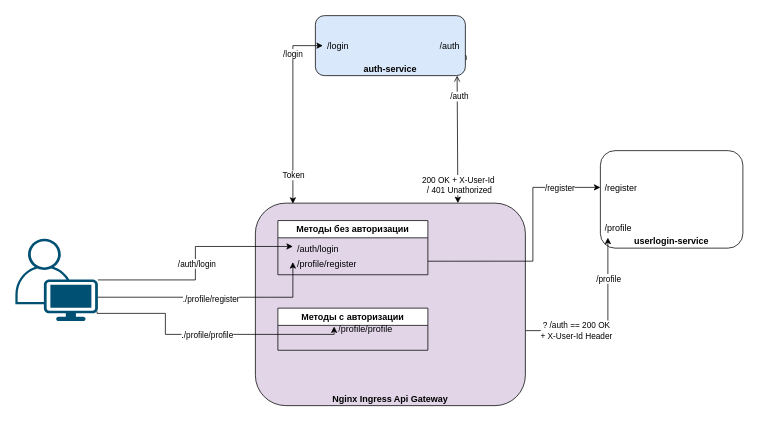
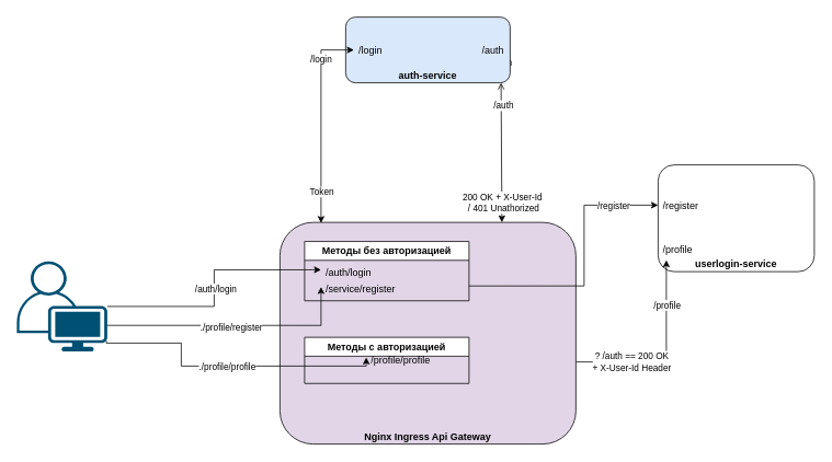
  <mxCell id="0" style=";html=1;" />
  <mxCell id="1" style=";html=1;" parent="0" />
  <mxCell id="2" value="" style="points=[[0,0.65,0,0,0],[0,0.795,0,0,0],[0.35,0,0,0,0],[0.67,1,0,0,0],[0.98,0.51,0,0,0],[0.99,0.88,0,0,0],[1,0.71,0,0,0]];verticalLabelPosition=bottom;sketch=0;html=1;verticalAlign=top;aspect=fixed;align=center;pointerEvents=1;shape=mxgraph.cisco19.user;fillColor=#005073;strokeColor=none;" vertex="1" parent="1"><mxGeometry x="20" y="317.35" width="110" height="110" as="geometry" /></mxCell>
  <mxCell id="3" style="rounded=0;orthogonalLoop=1;jettySize=auto;html=1;exitX=0.75;exitY=0;exitDx=0;exitDy=0;entryX=0.945;entryY=1;entryDx=0;entryDy=0;entryPerimeter=0;startArrow=classic;startFill=1;endArrow=open;" edge="1" parent="1" source="23" target="16"><mxGeometry relative="1" as="geometry"><mxPoint x="620" y="250" as="sourcePoint" /><mxPoint x="730" y="10" as="targetPoint" /></mxGeometry></mxCell>
  <mxCell id="4" value="/auth" style="edgeLabel;html=1;align=center;verticalAlign=middle;resizable=0;points=[];" vertex="1" connectable="0" parent="3"><mxGeometry x="-0.278" y="-1" relative="1" as="geometry"><mxPoint y="94" as="offset" /></mxGeometry></mxCell>
  <mxCell id="5" value="/auth" style="edgeLabel;html=1;align=center;verticalAlign=middle;resizable=0;points=[];" vertex="1" connectable="0" parent="3"><mxGeometry x="-0.323" y="-2" relative="1" as="geometry"><mxPoint x="-2" y="-136" as="offset" /></mxGeometry></mxCell>
  <mxCell id="6" value="200 OK + X-User-Id&amp;nbsp;&lt;div&gt;/ 401 Unathorized&lt;/div&gt;" style="edgeLabel;html=1;align=center;verticalAlign=middle;resizable=0;points=[];" vertex="1" connectable="0" parent="3"><mxGeometry x="-0.721" y="-2" relative="1" as="geometry"><mxPoint as="offset" /></mxGeometry></mxCell>
  <mxCell id="7" value="/auth" style="edgeLabel;html=1;align=center;verticalAlign=middle;resizable=0;points=[];" vertex="1" connectable="0" parent="3"><mxGeometry x="0.67" y="-2" relative="1" as="geometry"><mxPoint as="offset" /></mxGeometry></mxCell>
  <mxCell id="8" value="" style="group" vertex="1" connectable="0" parent="1"><mxGeometry x="800" y="200" width="190" height="130" as="geometry" /></mxCell>
  <mxCell id="9" value="&lt;b&gt;user&lt;span style=&quot;background-color: transparent; color: light-dark(rgb(0, 0, 0), rgb(255, 255, 255));&quot;&gt;login-service&lt;/span&gt;&lt;/b&gt;" style="rounded=1;whiteSpace=wrap;html=1;verticalAlign=bottom;" vertex="1" parent="8"><mxGeometry width="190" height="130" as="geometry" /></mxCell>
  <mxCell id="10" value="/register" style="text;strokeColor=none;fillColor=none;align=left;verticalAlign=top;spacingLeft=4;spacingRight=4;overflow=hidden;rotatable=0;points=[[0,0.5],[1,0.5]];portConstraint=eastwest;whiteSpace=wrap;html=1;" vertex="1" parent="8"><mxGeometry y="36" width="100" height="26" as="geometry" /></mxCell>
  <mxCell id="11" value="/profile" style="text;strokeColor=none;fillColor=none;align=left;verticalAlign=top;spacingLeft=4;spacingRight=4;overflow=hidden;rotatable=0;points=[[0,0.5],[1,0.5]];portConstraint=eastwest;whiteSpace=wrap;html=1;" vertex="1" parent="8"><mxGeometry y="90" width="100" height="26" as="geometry" /></mxCell>
  <mxCell id="12" style="edgeStyle=orthogonalEdgeStyle;rounded=0;orthogonalLoop=1;jettySize=auto;html=1;" edge="1" parent="1" source="23" target="11"><mxGeometry relative="1" as="geometry"><mxPoint x="790" y="240" as="targetPoint" /><Array as="points"><mxPoint x="810" y="440" /></Array></mxGeometry></mxCell>
  <mxCell id="13" value="/profile" style="edgeLabel;html=1;align=center;verticalAlign=middle;resizable=0;points=[];" vertex="1" connectable="0" parent="12"><mxGeometry x="0.041" y="-5" relative="1" as="geometry"><mxPoint x="-5" y="-58" as="offset" /></mxGeometry></mxCell>
  <mxCell id="14" value="? /auth == 200 OK&lt;div&gt;+ X-User-Id Header&lt;/div&gt;" style="edgeLabel;html=1;align=center;verticalAlign=middle;resizable=0;points=[];" vertex="1" connectable="0" parent="12"><mxGeometry x="-0.833" y="1" relative="1" as="geometry"><mxPoint x="47" as="offset" /></mxGeometry></mxCell>
  <mxCell id="15" value="" style="group" vertex="1" connectable="0" parent="1"><mxGeometry x="420" y="20" width="200" height="80" as="geometry" /></mxCell>
  <mxCell id="16" value="&lt;b&gt;auth-service&lt;/b&gt;" style="rounded=1;whiteSpace=wrap;html=1;movable=1;resizable=1;rotatable=1;deletable=1;editable=1;locked=0;connectable=1;verticalAlign=bottom;fillColor=#dae8fc;" vertex="1" parent="15"><mxGeometry width="200" height="80" as="geometry" /></mxCell>
  <mxCell id="17" value="/auth" style="text;strokeColor=none;fillColor=none;align=left;verticalAlign=top;spacingLeft=4;spacingRight=4;overflow=hidden;rotatable=0;points=[[0,0.5],[1,0.5]];portConstraint=eastwest;whiteSpace=wrap;html=1;" vertex="1" parent="15"><mxGeometry x="160" y="27" width="40" height="26" as="geometry" /></mxCell>
  <mxCell id="18" value="/login" style="text;strokeColor=none;fillColor=none;align=left;verticalAlign=top;spacingLeft=4;spacingRight=4;overflow=hidden;rotatable=0;points=[[0,0.5],[1,0.5]];portConstraint=eastwest;whiteSpace=wrap;html=1;" vertex="1" parent="15"><mxGeometry x="10" y="27" width="100" height="26" as="geometry" /></mxCell>
  <mxCell id="19" style="edgeStyle=orthogonalEdgeStyle;rounded=0;orthogonalLoop=1;jettySize=auto;html=1;exitX=1;exitY=0.5;exitDx=0;exitDy=0;" edge="1" parent="15" source="17" target="17"><mxGeometry relative="1" as="geometry" /></mxCell>
  <mxCell id="20" style="edgeStyle=orthogonalEdgeStyle;rounded=0;orthogonalLoop=1;jettySize=auto;html=1;exitX=0;exitY=0.5;exitDx=0;exitDy=0;entryX=0.139;entryY=0.003;entryDx=0;entryDy=0;strokeColor=default;startArrow=classic;startFill=1;entryPerimeter=0;" edge="1" parent="1" source="18" target="23"><mxGeometry relative="1" as="geometry"><mxPoint x="290" y="-20" as="targetPoint" /><mxPoint x="360" y="10" as="sourcePoint" /><Array as="points"><mxPoint x="390" y="60" /></Array></mxGeometry></mxCell>
  <mxCell id="21" value="Token" style="edgeLabel;html=1;align=center;verticalAlign=middle;resizable=0;points=[];" vertex="1" connectable="0" parent="20"><mxGeometry x="0.247" y="2" relative="1" as="geometry"><mxPoint x="-2" y="57" as="offset" /></mxGeometry></mxCell>
  <mxCell id="22" value="/login" style="edgeLabel;html=1;align=center;verticalAlign=middle;resizable=0;points=[];" vertex="1" connectable="0" parent="20"><mxGeometry x="-0.667" y="-1" relative="1" as="geometry"><mxPoint y="8" as="offset" /></mxGeometry></mxCell>
  <mxCell id="23" value="&lt;b&gt;Nginx Ingress Api Gateway&lt;/b&gt;" style="rounded=1;whiteSpace=wrap;html=1;verticalAlign=bottom;fillColor=#e1d5e7;" vertex="1" parent="1"><mxGeometry x="340" y="270" width="360" height="270.0" as="geometry" /></mxCell>
- <mxCell id="24" value="Методы без авторизации" style="swimlane;whiteSpace=wrap;html=1;" vertex="1" parent="1"><mxGeometry x="370" y="293.272" width="200" height="72.223" as="geometry" /></mxCell>
+ <mxCell id="24" value="Методы без авторизацией" style="swimlane;whiteSpace=wrap;html=1;" vertex="1" parent="1"><mxGeometry x="370" y="293.272" width="200" height="72.223" as="geometry" /></mxCell>
  <mxCell id="25" value="/auth/login" style="text;strokeColor=none;fillColor=none;align=left;verticalAlign=top;spacingLeft=4;spacingRight=4;overflow=hidden;rotatable=0;points=[[0,0.5],[1,0.5]];portConstraint=eastwest;whiteSpace=wrap;html=1;" vertex="1" parent="24"><mxGeometry x="20" y="24.074" width="100" height="20.864" as="geometry" /></mxCell>
- <mxCell id="26" value="/profile/register" style="text;strokeColor=none;fillColor=none;align=left;verticalAlign=top;spacingLeft=4;spacingRight=4;overflow=hidden;rotatable=0;points=[[0,0.5],[1,0.5]];portConstraint=eastwest;whiteSpace=wrap;html=1;" vertex="1" parent="24"><mxGeometry x="20" y="44.938" width="100" height="20.864" as="geometry" /></mxCell>
- <mxCell id="27" value="Методы с авторизации" style="swimlane;whiteSpace=wrap;html=1;" vertex="1" parent="1"><mxGeometry x="370" y="410.003" width="200" height="56.173" as="geometry" /></mxCell>
+ <mxCell id="26" value="/service/register" style="text;strokeColor=none;fillColor=none;align=left;verticalAlign=top;spacingLeft=4;spacingRight=4;overflow=hidden;rotatable=0;points=[[0,0.5],[1,0.5]];portConstraint=eastwest;whiteSpace=wrap;html=1;" vertex="1" parent="24"><mxGeometry x="20" y="44.938" width="100" height="20.864" as="geometry" /></mxCell>
+ <mxCell id="27" value="Методы с авторизацией" style="swimlane;whiteSpace=wrap;html=1;" vertex="1" parent="1"><mxGeometry x="370" y="410.003" width="200" height="56.173" as="geometry" /></mxCell>
  <mxCell id="28" value="/profile/profile" style="text;strokeColor=none;fillColor=none;align=left;verticalAlign=top;spacingLeft=4;spacingRight=4;overflow=hidden;rotatable=0;points=[[0,0.5],[1,0.5]];portConstraint=eastwest;whiteSpace=wrap;html=1;" vertex="1" parent="27"><mxGeometry x="75" y="14.074" width="100" height="20.864" as="geometry" /></mxCell>
  <mxCell id="29" style="edgeStyle=orthogonalEdgeStyle;rounded=0;orthogonalLoop=1;jettySize=auto;html=1;entryX=0;entryY=0.5;entryDx=0;entryDy=0;" edge="1" parent="1" source="2" target="25"><mxGeometry relative="1" as="geometry" /></mxCell>
  <mxCell id="30" value="/auth/login" style="edgeLabel;html=1;align=center;verticalAlign=middle;resizable=0;points=[];" vertex="1" connectable="0" parent="29"><mxGeometry y="-1" relative="1" as="geometry"><mxPoint as="offset" /></mxGeometry></mxCell>
  <mxCell id="31" style="edgeStyle=orthogonalEdgeStyle;rounded=0;orthogonalLoop=1;jettySize=auto;html=1;exitX=1;exitY=0.71;exitDx=0;exitDy=0;exitPerimeter=0;entryX=0;entryY=0.5;entryDx=0;entryDy=0;" edge="1" parent="1" source="2" target="26"><mxGeometry relative="1" as="geometry"><mxPoint x="50" y="290" as="sourcePoint" /><mxPoint x="292.2" y="320.67" as="targetPoint" /><Array as="points"><mxPoint x="390" y="395" /></Array></mxGeometry></mxCell>
  <mxCell id="32" value="./profile/register" style="edgeLabel;html=1;align=center;verticalAlign=middle;resizable=0;points=[];" vertex="1" connectable="0" parent="31"><mxGeometry x="-0.016" y="-2" relative="1" as="geometry"><mxPoint as="offset" /></mxGeometry></mxCell>
  <mxCell id="33" style="edgeStyle=orthogonalEdgeStyle;rounded=0;orthogonalLoop=1;jettySize=auto;html=1;exitX=0.99;exitY=0.88;exitDx=0;exitDy=0;exitPerimeter=0;entryX=0;entryY=0.5;entryDx=0;entryDy=0;" edge="1" parent="1" source="2" target="28"><mxGeometry relative="1" as="geometry"><Array as="points"><mxPoint x="129" y="417" /><mxPoint x="220" y="417" /><mxPoint x="220" y="445" /></Array></mxGeometry></mxCell>
  <mxCell id="34" value="./profile/profile" style="edgeLabel;html=1;align=center;verticalAlign=middle;resizable=0;points=[];" vertex="1" connectable="0" parent="33"><mxGeometry x="-0.011" relative="1" as="geometry"><mxPoint as="offset" /></mxGeometry></mxCell>
  <mxCell id="35" style="edgeStyle=orthogonalEdgeStyle;rounded=0;orthogonalLoop=1;jettySize=auto;html=1;exitX=1;exitY=0.75;exitDx=0;exitDy=0;entryX=0;entryY=0.5;entryDx=0;entryDy=0;" edge="1" parent="1" source="24" target="10"><mxGeometry relative="1" as="geometry"><Array as="points"><mxPoint x="710" y="347" /><mxPoint x="710" y="249" /></Array></mxGeometry></mxCell>
  <mxCell id="36" value="/register" style="edgeLabel;html=1;align=center;verticalAlign=middle;resizable=0;points=[];" vertex="1" connectable="0" parent="35"><mxGeometry x="0.828" relative="1" as="geometry"><mxPoint x="-26" as="offset" /></mxGeometry></mxCell>
